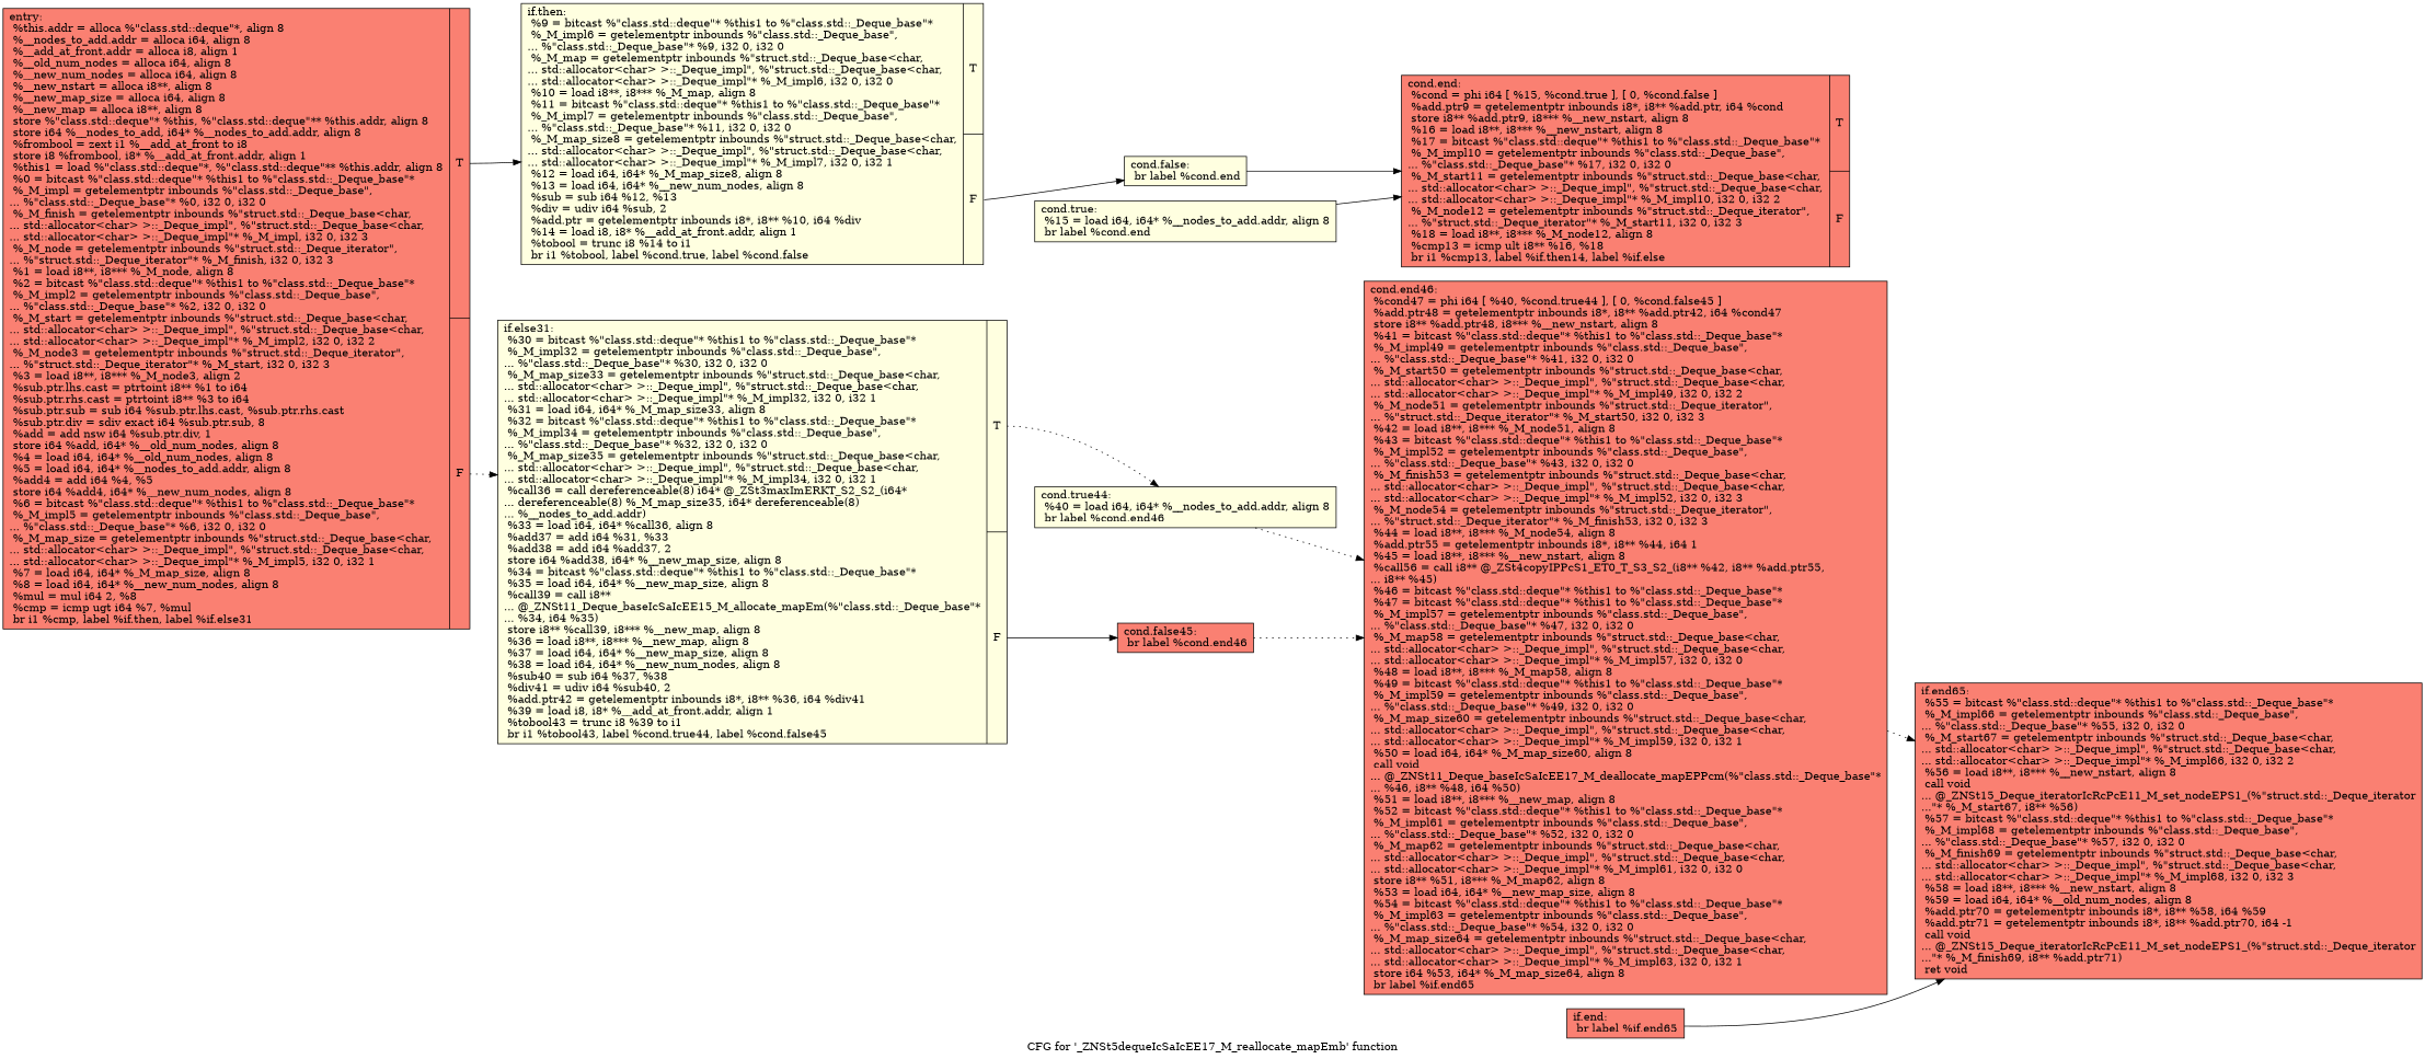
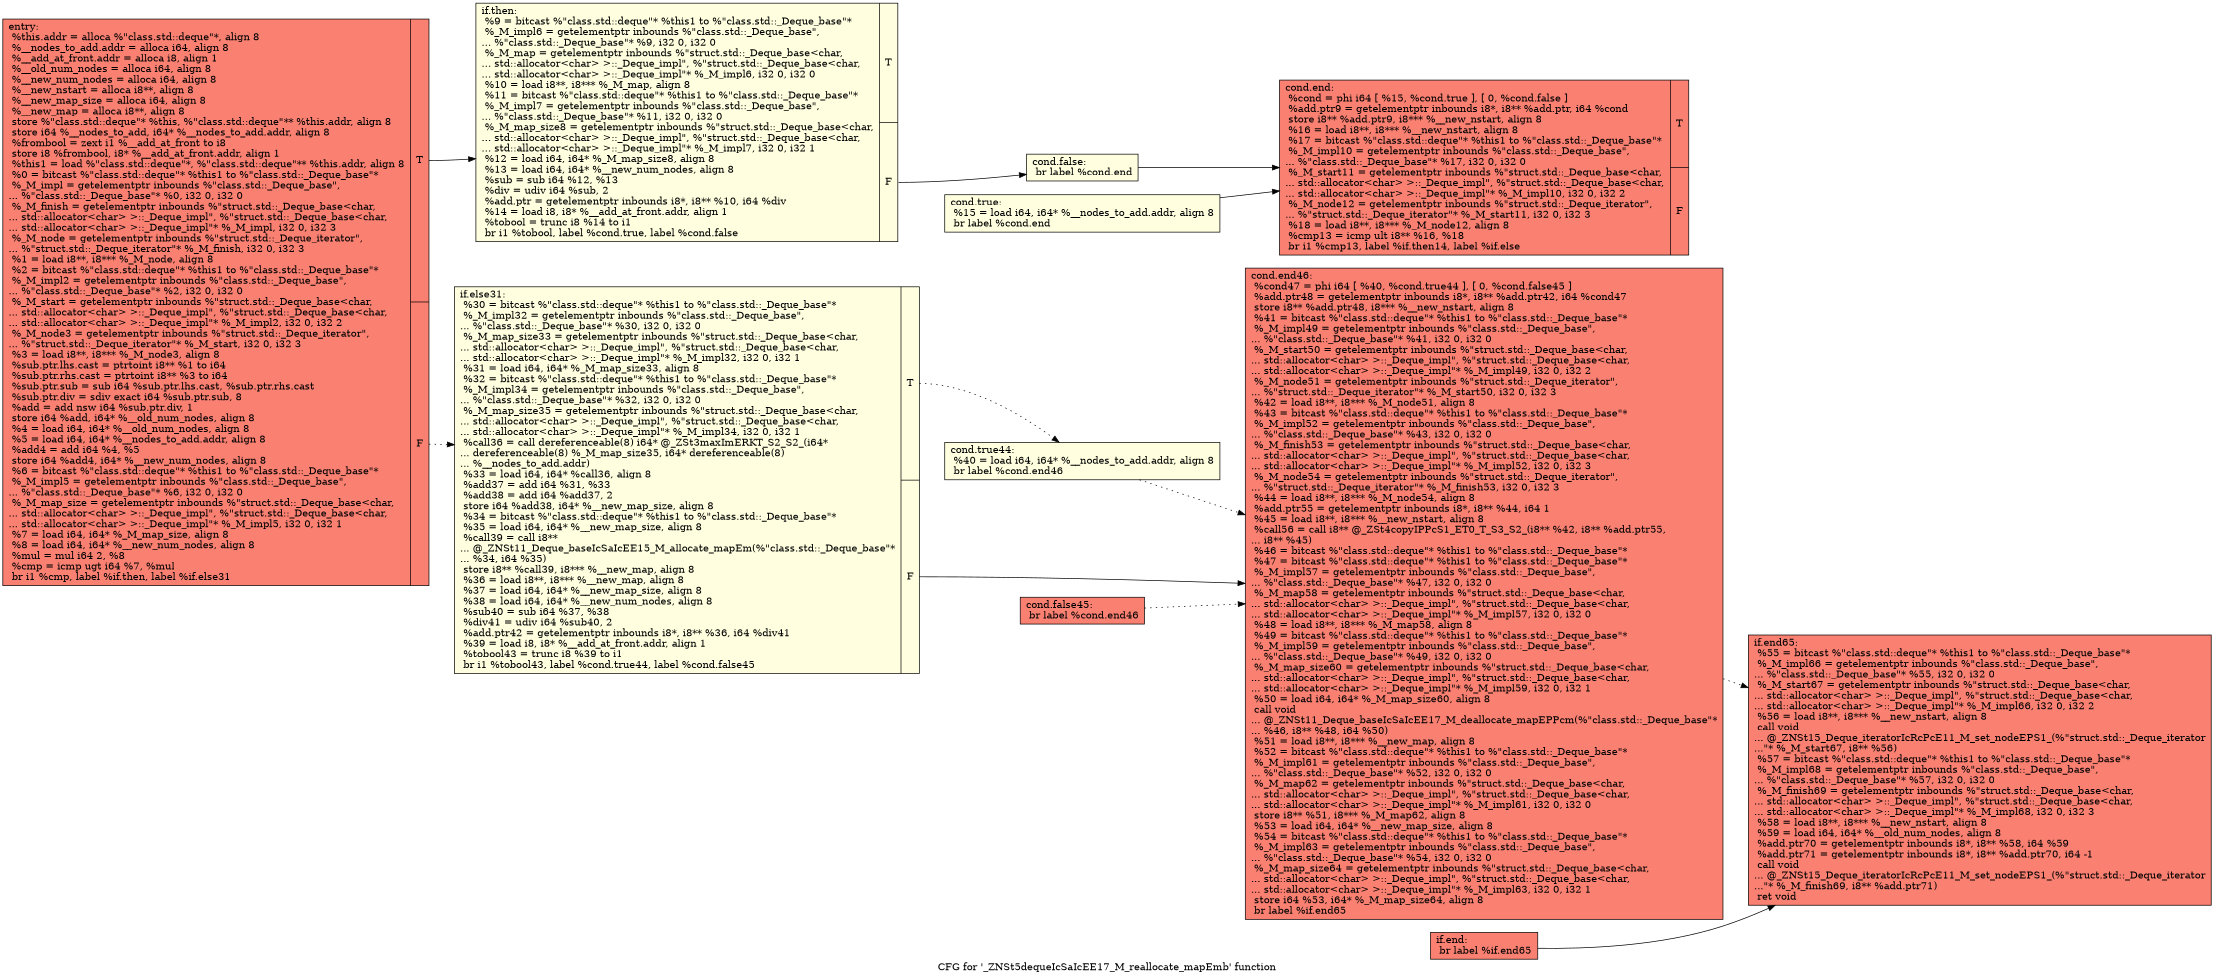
  digraph {
    label="CFG for '_ZNSt5dequeIcSaIcEE17_M_reallocate_mapEmb' function"
    rankdir=LR
    node [fillcolor=salmon shape=record style=filled]
    edge [style=solid]
-   n1 [label="{entry:\l  %this.addr = alloca %\"class.std::deque\"*, align 8\l  %__nodes_to_add.addr = alloca i64, align 8\l  %__add_at_front.addr = alloca i8, align 1\l  %__old_num_nodes = alloca i64, align 8\l  %__new_num_nodes = alloca i64, align 8\l  %__new_nstart = alloca i8**, align 8\l  %__new_map_size = alloca i64, align 8\l  %__new_map = alloca i8**, align 8\l  store %\"class.std::deque\"* %this, %\"class.std::deque\"** %this.addr, align 8\l  store i64 %__nodes_to_add, i64* %__nodes_to_add.addr, align 8\l  %frombool = zext i1 %__add_at_front to i8\l  store i8 %frombool, i8* %__add_at_front.addr, align 1\l  %this1 = load %\"class.std::deque\"*, %\"class.std::deque\"** %this.addr, align 8\l  %0 = bitcast %\"class.std::deque\"* %this1 to %\"class.std::_Deque_base\"*\l  %_M_impl = getelementptr inbounds %\"class.std::_Deque_base\",\l... %\"class.std::_Deque_base\"* %0, i32 0, i32 0\l  %_M_finish = getelementptr inbounds %\"struct.std::_Deque_base\<char,\l... std::allocator\<char\> \>::_Deque_impl\", %\"struct.std::_Deque_base\<char,\l... std::allocator\<char\> \>::_Deque_impl\"* %_M_impl, i32 0, i32 3\l  %_M_node = getelementptr inbounds %\"struct.std::_Deque_iterator\",\l... %\"struct.std::_Deque_iterator\"* %_M_finish, i32 0, i32 3\l  %1 = load i8**, i8*** %_M_node, align 8\l  %2 = bitcast %\"class.std::deque\"* %this1 to %\"class.std::_Deque_base\"*\l  %_M_impl2 = getelementptr inbounds %\"class.std::_Deque_base\",\l... %\"class.std::_Deque_base\"* %2, i32 0, i32 0\l  %_M_start = getelementptr inbounds %\"struct.std::_Deque_base\<char,\l... std::allocator\<char\> \>::_Deque_impl\", %\"struct.std::_Deque_base\<char,\l... std::allocator\<char\> \>::_Deque_impl\"* %_M_impl2, i32 0, i32 2\l  %_M_node3 = getelementptr inbounds %\"struct.std::_Deque_iterator\",\l... %\"struct.std::_Deque_iterator\"* %_M_start, i32 0, i32 3\l  %3 = load i8**, i8*** %_M_node3, align 2\l  %sub.ptr.lhs.cast = ptrtoint i8** %1 to i64\l  %sub.ptr.rhs.cast = ptrtoint i8** %3 to i64\l  %sub.ptr.sub = sub i64 %sub.ptr.lhs.cast, %sub.ptr.rhs.cast\l  %sub.ptr.div = sdiv exact i64 %sub.ptr.sub, 8\l  %add = add nsw i64 %sub.ptr.div, 1\l  store i64 %add, i64* %__old_num_nodes, align 8\l  %4 = load i64, i64* %__old_num_nodes, align 8\l  %5 = load i64, i64* %__nodes_to_add.addr, align 8\l  %add4 = add i64 %4, %5\l  store i64 %add4, i64* %__new_num_nodes, align 8\l  %6 = bitcast %\"class.std::deque\"* %this1 to %\"class.std::_Deque_base\"*\l  %_M_impl5 = getelementptr inbounds %\"class.std::_Deque_base\",\l... %\"class.std::_Deque_base\"* %6, i32 0, i32 0\l  %_M_map_size = getelementptr inbounds %\"struct.std::_Deque_base\<char,\l... std::allocator\<char\> \>::_Deque_impl\", %\"struct.std::_Deque_base\<char,\l... std::allocator\<char\> \>::_Deque_impl\"* %_M_impl5, i32 0, i32 1\l  %7 = load i64, i64* %_M_map_size, align 8\l  %8 = load i64, i64* %__new_num_nodes, align 8\l  %mul = mul i64 2, %8\l  %cmp = icmp ugt i64 %7, %mul\l  br i1 %cmp, label %if.then, label %if.else31\l|{<s0>T|<s1>F}}"]
+   n1 [label="{entry:\l  %this.addr = alloca %\"class.std::deque\"*, align 8\l  %__nodes_to_add.addr = alloca i64, align 8\l  %__add_at_front.addr = alloca i8, align 1\l  %__old_num_nodes = alloca i64, align 8\l  %__new_num_nodes = alloca i64, align 8\l  %__new_nstart = alloca i8**, align 8\l  %__new_map_size = alloca i64, align 8\l  %__new_map = alloca i8**, align 8\l  store %\"class.std::deque\"* %this, %\"class.std::deque\"** %this.addr, align 8\l  store i64 %__nodes_to_add, i64* %__nodes_to_add.addr, align 8\l  %frombool = zext i1 %__add_at_front to i8\l  store i8 %frombool, i8* %__add_at_front.addr, align 1\l  %this1 = load %\"class.std::deque\"*, %\"class.std::deque\"** %this.addr, align 8\l  %0 = bitcast %\"class.std::deque\"* %this1 to %\"class.std::_Deque_base\"*\l  %_M_impl = getelementptr inbounds %\"class.std::_Deque_base\",\l... %\"class.std::_Deque_base\"* %0, i32 0, i32 0\l  %_M_finish = getelementptr inbounds %\"struct.std::_Deque_base\<char,\l... std::allocator\<char\> \>::_Deque_impl\", %\"struct.std::_Deque_base\<char,\l... std::allocator\<char\> \>::_Deque_impl\"* %_M_impl, i32 0, i32 3\l  %_M_node = getelementptr inbounds %\"struct.std::_Deque_iterator\",\l... %\"struct.std::_Deque_iterator\"* %_M_finish, i32 0, i32 3\l  %1 = load i8**, i8*** %_M_node, align 8\l  %2 = bitcast %\"class.std::deque\"* %this1 to %\"class.std::_Deque_base\"*\l  %_M_impl2 = getelementptr inbounds %\"class.std::_Deque_base\",\l... %\"class.std::_Deque_base\"* %2, i32 0, i32 0\l  %_M_start = getelementptr inbounds %\"struct.std::_Deque_base\<char,\l... std::allocator\<char\> \>::_Deque_impl\", %\"struct.std::_Deque_base\<char,\l... std::allocator\<char\> \>::_Deque_impl\"* %_M_impl2, i32 0, i32 2\l  %_M_node3 = getelementptr inbounds %\"struct.std::_Deque_iterator\",\l... %\"struct.std::_Deque_iterator\"* %_M_start, i32 0, i32 3\l  %3 = load i8**, i8*** %_M_node3, align 8\l  %sub.ptr.lhs.cast = ptrtoint i8** %1 to i64\l  %sub.ptr.rhs.cast = ptrtoint i8** %3 to i64\l  %sub.ptr.sub = sub i64 %sub.ptr.lhs.cast, %sub.ptr.rhs.cast\l  %sub.ptr.div = sdiv exact i64 %sub.ptr.sub, 8\l  %add = add nsw i64 %sub.ptr.div, 1\l  store i64 %add, i64* %__old_num_nodes, align 8\l  %4 = load i64, i64* %__old_num_nodes, align 8\l  %5 = load i64, i64* %__nodes_to_add.addr, align 8\l  %add4 = add i64 %4, %5\l  store i64 %add4, i64* %__new_num_nodes, align 8\l  %6 = bitcast %\"class.std::deque\"* %this1 to %\"class.std::_Deque_base\"*\l  %_M_impl5 = getelementptr inbounds %\"class.std::_Deque_base\",\l... %\"class.std::_Deque_base\"* %6, i32 0, i32 0\l  %_M_map_size = getelementptr inbounds %\"struct.std::_Deque_base\<char,\l... std::allocator\<char\> \>::_Deque_impl\", %\"struct.std::_Deque_base\<char,\l... std::allocator\<char\> \>::_Deque_impl\"* %_M_impl5, i32 0, i32 1\l  %7 = load i64, i64* %_M_map_size, align 8\l  %8 = load i64, i64* %__new_num_nodes, align 8\l  %mul = mul i64 2, %8\l  %cmp = icmp ugt i64 %7, %mul\l  br i1 %cmp, label %if.then, label %if.else31\l|{<s0>T|<s1>F}}"]
    n2 [fillcolor=lightyellow label="{if.then:                                          \l  %9 = bitcast %\"class.std::deque\"* %this1 to %\"class.std::_Deque_base\"*\l  %_M_impl6 = getelementptr inbounds %\"class.std::_Deque_base\",\l... %\"class.std::_Deque_base\"* %9, i32 0, i32 0\l  %_M_map = getelementptr inbounds %\"struct.std::_Deque_base\<char,\l... std::allocator\<char\> \>::_Deque_impl\", %\"struct.std::_Deque_base\<char,\l... std::allocator\<char\> \>::_Deque_impl\"* %_M_impl6, i32 0, i32 0\l  %10 = load i8**, i8*** %_M_map, align 8\l  %11 = bitcast %\"class.std::deque\"* %this1 to %\"class.std::_Deque_base\"*\l  %_M_impl7 = getelementptr inbounds %\"class.std::_Deque_base\",\l... %\"class.std::_Deque_base\"* %11, i32 0, i32 0\l  %_M_map_size8 = getelementptr inbounds %\"struct.std::_Deque_base\<char,\l... std::allocator\<char\> \>::_Deque_impl\", %\"struct.std::_Deque_base\<char,\l... std::allocator\<char\> \>::_Deque_impl\"* %_M_impl7, i32 0, i32 1\l  %12 = load i64, i64* %_M_map_size8, align 8\l  %13 = load i64, i64* %__new_num_nodes, align 8\l  %sub = sub i64 %12, %13\l  %div = udiv i64 %sub, 2\l  %add.ptr = getelementptr inbounds i8*, i8** %10, i64 %div\l  %14 = load i8, i8* %__add_at_front.addr, align 1\l  %tobool = trunc i8 %14 to i1\l  br i1 %tobool, label %cond.true, label %cond.false\l|{<s0>T|<s1>F}}"]
    n3 [fillcolor=lightyellow label="{if.else31:                                        \l  %30 = bitcast %\"class.std::deque\"* %this1 to %\"class.std::_Deque_base\"*\l  %_M_impl32 = getelementptr inbounds %\"class.std::_Deque_base\",\l... %\"class.std::_Deque_base\"* %30, i32 0, i32 0\l  %_M_map_size33 = getelementptr inbounds %\"struct.std::_Deque_base\<char,\l... std::allocator\<char\> \>::_Deque_impl\", %\"struct.std::_Deque_base\<char,\l... std::allocator\<char\> \>::_Deque_impl\"* %_M_impl32, i32 0, i32 1\l  %31 = load i64, i64* %_M_map_size33, align 8\l  %32 = bitcast %\"class.std::deque\"* %this1 to %\"class.std::_Deque_base\"*\l  %_M_impl34 = getelementptr inbounds %\"class.std::_Deque_base\",\l... %\"class.std::_Deque_base\"* %32, i32 0, i32 0\l  %_M_map_size35 = getelementptr inbounds %\"struct.std::_Deque_base\<char,\l... std::allocator\<char\> \>::_Deque_impl\", %\"struct.std::_Deque_base\<char,\l... std::allocator\<char\> \>::_Deque_impl\"* %_M_impl34, i32 0, i32 1\l  %call36 = call dereferenceable(8) i64* @_ZSt3maxImERKT_S2_S2_(i64*\l... dereferenceable(8) %_M_map_size35, i64* dereferenceable(8)\l... %__nodes_to_add.addr)\l  %33 = load i64, i64* %call36, align 8\l  %add37 = add i64 %31, %33\l  %add38 = add i64 %add37, 2\l  store i64 %add38, i64* %__new_map_size, align 8\l  %34 = bitcast %\"class.std::deque\"* %this1 to %\"class.std::_Deque_base\"*\l  %35 = load i64, i64* %__new_map_size, align 8\l  %call39 = call i8**\l... @_ZNSt11_Deque_baseIcSaIcEE15_M_allocate_mapEm(%\"class.std::_Deque_base\"*\l... %34, i64 %35)\l  store i8** %call39, i8*** %__new_map, align 8\l  %36 = load i8**, i8*** %__new_map, align 8\l  %37 = load i64, i64* %__new_map_size, align 8\l  %38 = load i64, i64* %__new_num_nodes, align 8\l  %sub40 = sub i64 %37, %38\l  %div41 = udiv i64 %sub40, 2\l  %add.ptr42 = getelementptr inbounds i8*, i8** %36, i64 %div41\l  %39 = load i8, i8* %__add_at_front.addr, align 1\l  %tobool43 = trunc i8 %39 to i1\l  br i1 %tobool43, label %cond.true44, label %cond.false45\l|{<s0>T|<s1>F}}"]
    n4 [fillcolor=lightyellow label="{cond.false:                                       \l  br label %cond.end\l}"]
    n5 [fillcolor=lightyellow label="{cond.true44:                                      \l  %40 = load i64, i64* %__nodes_to_add.addr, align 8\l  br label %cond.end46\l}"]
    n6 [label="{cond.false45:                                     \l  br label %cond.end46\l}"]
    n7 [fillcolor=lightyellow label="{cond.true:                                        \l  %15 = load i64, i64* %__nodes_to_add.addr, align 8\l  br label %cond.end\l}"]
    n8 [label="{cond.end:                                         \l  %cond = phi i64 [ %15, %cond.true ], [ 0, %cond.false ]\l  %add.ptr9 = getelementptr inbounds i8*, i8** %add.ptr, i64 %cond\l  store i8** %add.ptr9, i8*** %__new_nstart, align 8\l  %16 = load i8**, i8*** %__new_nstart, align 8\l  %17 = bitcast %\"class.std::deque\"* %this1 to %\"class.std::_Deque_base\"*\l  %_M_impl10 = getelementptr inbounds %\"class.std::_Deque_base\",\l... %\"class.std::_Deque_base\"* %17, i32 0, i32 0\l  %_M_start11 = getelementptr inbounds %\"struct.std::_Deque_base\<char,\l... std::allocator\<char\> \>::_Deque_impl\", %\"struct.std::_Deque_base\<char,\l... std::allocator\<char\> \>::_Deque_impl\"* %_M_impl10, i32 0, i32 2\l  %_M_node12 = getelementptr inbounds %\"struct.std::_Deque_iterator\",\l... %\"struct.std::_Deque_iterator\"* %_M_start11, i32 0, i32 3\l  %18 = load i8**, i8*** %_M_node12, align 8\l  %cmp13 = icmp ult i8** %16, %18\l  br i1 %cmp13, label %if.then14, label %if.else\l|{<s0>T|<s1>F}}"]
    n9 [label="{cond.end46:                                       \l  %cond47 = phi i64 [ %40, %cond.true44 ], [ 0, %cond.false45 ]\l  %add.ptr48 = getelementptr inbounds i8*, i8** %add.ptr42, i64 %cond47\l  store i8** %add.ptr48, i8*** %__new_nstart, align 8\l  %41 = bitcast %\"class.std::deque\"* %this1 to %\"class.std::_Deque_base\"*\l  %_M_impl49 = getelementptr inbounds %\"class.std::_Deque_base\",\l... %\"class.std::_Deque_base\"* %41, i32 0, i32 0\l  %_M_start50 = getelementptr inbounds %\"struct.std::_Deque_base\<char,\l... std::allocator\<char\> \>::_Deque_impl\", %\"struct.std::_Deque_base\<char,\l... std::allocator\<char\> \>::_Deque_impl\"* %_M_impl49, i32 0, i32 2\l  %_M_node51 = getelementptr inbounds %\"struct.std::_Deque_iterator\",\l... %\"struct.std::_Deque_iterator\"* %_M_start50, i32 0, i32 3\l  %42 = load i8**, i8*** %_M_node51, align 8\l  %43 = bitcast %\"class.std::deque\"* %this1 to %\"class.std::_Deque_base\"*\l  %_M_impl52 = getelementptr inbounds %\"class.std::_Deque_base\",\l... %\"class.std::_Deque_base\"* %43, i32 0, i32 0\l  %_M_finish53 = getelementptr inbounds %\"struct.std::_Deque_base\<char,\l... std::allocator\<char\> \>::_Deque_impl\", %\"struct.std::_Deque_base\<char,\l... std::allocator\<char\> \>::_Deque_impl\"* %_M_impl52, i32 0, i32 3\l  %_M_node54 = getelementptr inbounds %\"struct.std::_Deque_iterator\",\l... %\"struct.std::_Deque_iterator\"* %_M_finish53, i32 0, i32 3\l  %44 = load i8**, i8*** %_M_node54, align 8\l  %add.ptr55 = getelementptr inbounds i8*, i8** %44, i64 1\l  %45 = load i8**, i8*** %__new_nstart, align 8\l  %call56 = call i8** @_ZSt4copyIPPcS1_ET0_T_S3_S2_(i8** %42, i8** %add.ptr55,\l... i8** %45)\l  %46 = bitcast %\"class.std::deque\"* %this1 to %\"class.std::_Deque_base\"*\l  %47 = bitcast %\"class.std::deque\"* %this1 to %\"class.std::_Deque_base\"*\l  %_M_impl57 = getelementptr inbounds %\"class.std::_Deque_base\",\l... %\"class.std::_Deque_base\"* %47, i32 0, i32 0\l  %_M_map58 = getelementptr inbounds %\"struct.std::_Deque_base\<char,\l... std::allocator\<char\> \>::_Deque_impl\", %\"struct.std::_Deque_base\<char,\l... std::allocator\<char\> \>::_Deque_impl\"* %_M_impl57, i32 0, i32 0\l  %48 = load i8**, i8*** %_M_map58, align 8\l  %49 = bitcast %\"class.std::deque\"* %this1 to %\"class.std::_Deque_base\"*\l  %_M_impl59 = getelementptr inbounds %\"class.std::_Deque_base\",\l... %\"class.std::_Deque_base\"* %49, i32 0, i32 0\l  %_M_map_size60 = getelementptr inbounds %\"struct.std::_Deque_base\<char,\l... std::allocator\<char\> \>::_Deque_impl\", %\"struct.std::_Deque_base\<char,\l... std::allocator\<char\> \>::_Deque_impl\"* %_M_impl59, i32 0, i32 1\l  %50 = load i64, i64* %_M_map_size60, align 8\l  call void\l... @_ZNSt11_Deque_baseIcSaIcEE17_M_deallocate_mapEPPcm(%\"class.std::_Deque_base\"*\l... %46, i8** %48, i64 %50)\l  %51 = load i8**, i8*** %__new_map, align 8\l  %52 = bitcast %\"class.std::deque\"* %this1 to %\"class.std::_Deque_base\"*\l  %_M_impl61 = getelementptr inbounds %\"class.std::_Deque_base\",\l... %\"class.std::_Deque_base\"* %52, i32 0, i32 0\l  %_M_map62 = getelementptr inbounds %\"struct.std::_Deque_base\<char,\l... std::allocator\<char\> \>::_Deque_impl\", %\"struct.std::_Deque_base\<char,\l... std::allocator\<char\> \>::_Deque_impl\"* %_M_impl61, i32 0, i32 0\l  store i8** %51, i8*** %_M_map62, align 8\l  %53 = load i64, i64* %__new_map_size, align 8\l  %54 = bitcast %\"class.std::deque\"* %this1 to %\"class.std::_Deque_base\"*\l  %_M_impl63 = getelementptr inbounds %\"class.std::_Deque_base\",\l... %\"class.std::_Deque_base\"* %54, i32 0, i32 0\l  %_M_map_size64 = getelementptr inbounds %\"struct.std::_Deque_base\<char,\l... std::allocator\<char\> \>::_Deque_impl\", %\"struct.std::_Deque_base\<char,\l... std::allocator\<char\> \>::_Deque_impl\"* %_M_impl63, i32 0, i32 1\l  store i64 %53, i64* %_M_map_size64, align 8\l  br label %if.end65\l}"]
    n10 [label="{if.end:                                           \l  br label %if.end65\l}"]
    n11 [label="{if.end65:                                         \l  %55 = bitcast %\"class.std::deque\"* %this1 to %\"class.std::_Deque_base\"*\l  %_M_impl66 = getelementptr inbounds %\"class.std::_Deque_base\",\l... %\"class.std::_Deque_base\"* %55, i32 0, i32 0\l  %_M_start67 = getelementptr inbounds %\"struct.std::_Deque_base\<char,\l... std::allocator\<char\> \>::_Deque_impl\", %\"struct.std::_Deque_base\<char,\l... std::allocator\<char\> \>::_Deque_impl\"* %_M_impl66, i32 0, i32 2\l  %56 = load i8**, i8*** %__new_nstart, align 8\l  call void\l... @_ZNSt15_Deque_iteratorIcRcPcE11_M_set_nodeEPS1_(%\"struct.std::_Deque_iterator\l...\"* %_M_start67, i8** %56)\l  %57 = bitcast %\"class.std::deque\"* %this1 to %\"class.std::_Deque_base\"*\l  %_M_impl68 = getelementptr inbounds %\"class.std::_Deque_base\",\l... %\"class.std::_Deque_base\"* %57, i32 0, i32 0\l  %_M_finish69 = getelementptr inbounds %\"struct.std::_Deque_base\<char,\l... std::allocator\<char\> \>::_Deque_impl\", %\"struct.std::_Deque_base\<char,\l... std::allocator\<char\> \>::_Deque_impl\"* %_M_impl68, i32 0, i32 3\l  %58 = load i8**, i8*** %__new_nstart, align 8\l  %59 = load i64, i64* %__old_num_nodes, align 8\l  %add.ptr70 = getelementptr inbounds i8*, i8** %58, i64 %59\l  %add.ptr71 = getelementptr inbounds i8*, i8** %add.ptr70, i64 -1\l  call void\l... @_ZNSt15_Deque_iteratorIcRcPcE11_M_set_nodeEPS1_(%\"struct.std::_Deque_iterator\l...\"* %_M_finish69, i8** %add.ptr71)\l  ret void\l}"]
    n1 -> n2 [tailport=s0]
    n1 -> n3 [style=dotted tailport=s1]
    n2 -> n4 [tailport=s1]
    n3 -> n5 [style=dotted tailport=s0]
-   n3 -> n6 [tailport=s1]
+   n3 -> n9 [tailport=s1]
    n4 -> n8
    n5 -> n9 [style=dotted]
    n6 -> n9 [style=dotted]
    n7 -> n8
    n9 -> n11 [style=dotted]
    n10 -> n11
  }
